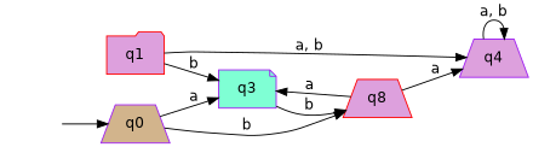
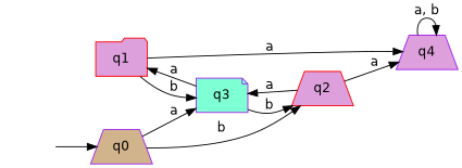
  digraph {
    fontname="DejaVu Sans"
    rankdir=LR
    node [color=purple fillcolor=plum fontname="DejaVu Sans" shape=trapezium style=filled]
    edge [fontname="DejaVu Sans"]
    q1 [color=red shape=folder]
    q3 [fillcolor=aquamarine shape=note]
    q4
-   q2 [color=red label=q8]
+   q2 [color=red]
    _nil [style=invis color="" fillcolor="" shape=""]
    q0 [fillcolor=tan]
    q1 -> q3 [label=b]
-   q1 -> q4 [label="a, b"]
+   q1 -> q4 [label=a]
+   q3 -> q1 [label=a]
    q3 -> q2 [label=b]
    q4 -> q4 [label="a, b"]
    q2 -> q3 [label=a]
    q2 -> q4 [label=a]
    _nil -> q0
    q0 -> q3 [label=a]
    q0 -> q2 [label=b]
  }
